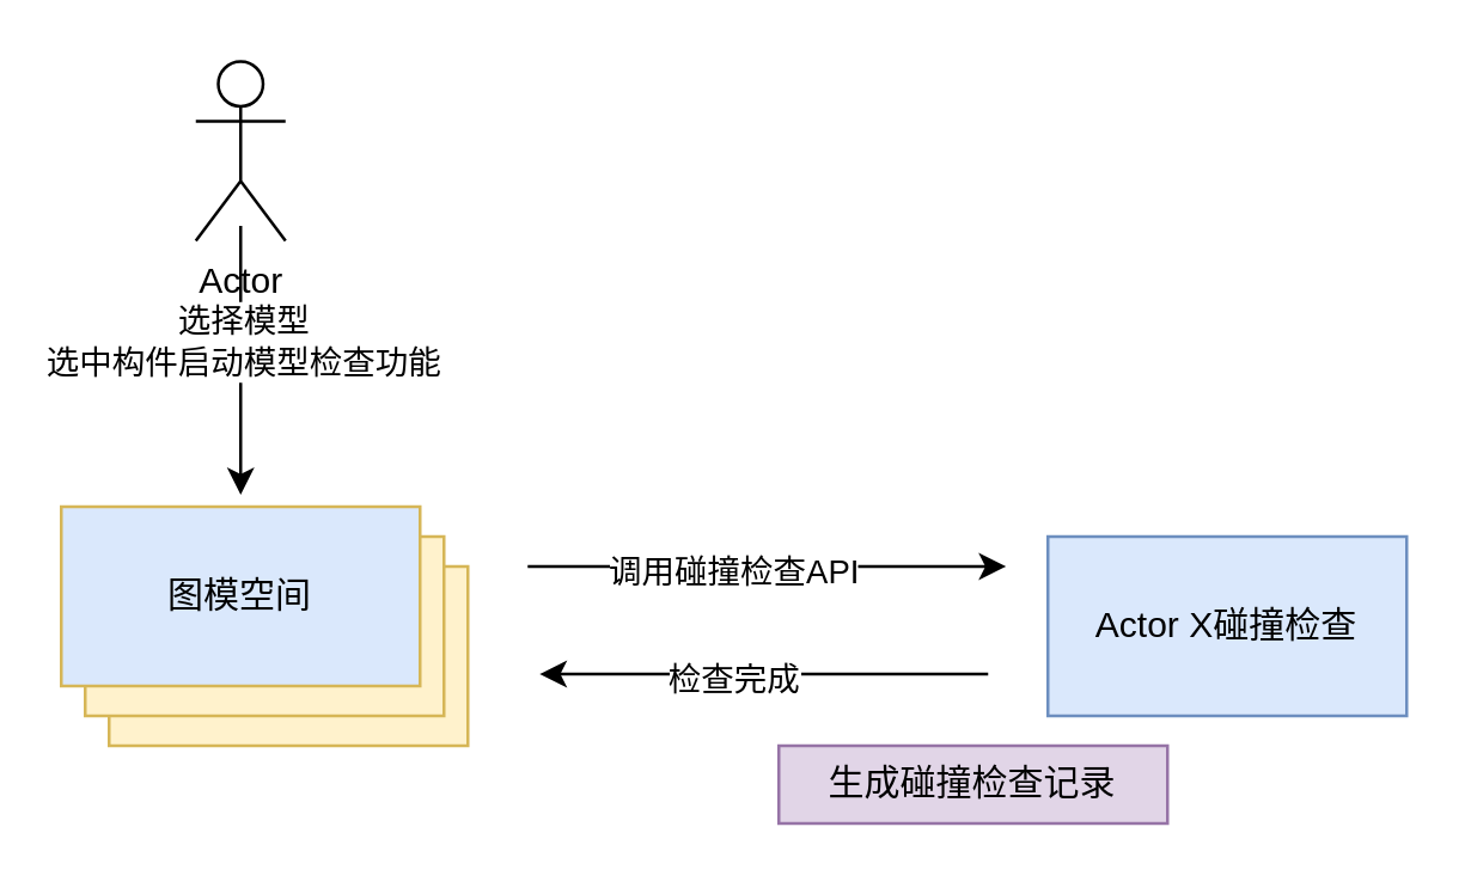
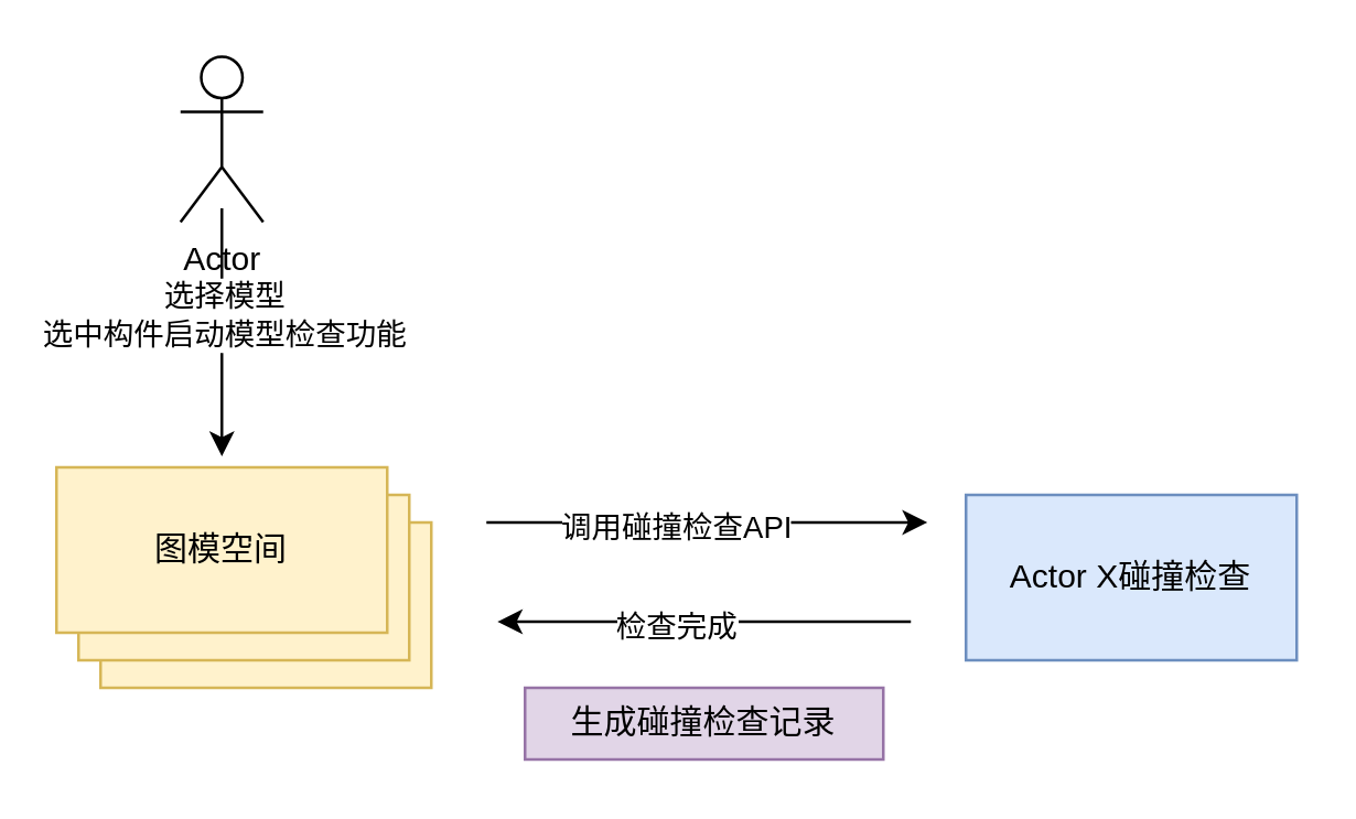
  <mxCell id="0" />
  <mxCell id="1" parent="0" />
  <mxCell id="2" value="Actor" style="shape=umlActor;verticalLabelPosition=bottom;verticalAlign=top;html=1;outlineConnect=0;" vertex="1" parent="1"><mxGeometry x="65" y="20" width="30" height="60" as="geometry" /></mxCell>
  <mxCell id="3" value="" style="rounded=0;whiteSpace=wrap;html=1;fillColor=#fff2cc;strokeColor=#d6b656;" vertex="1" parent="1"><mxGeometry x="36" y="189" width="120" height="60" as="geometry" /></mxCell>
  <mxCell id="4" value="" style="rounded=0;whiteSpace=wrap;html=1;fillColor=#fff2cc;strokeColor=#d6b656;" vertex="1" parent="1"><mxGeometry x="28" y="179" width="120" height="60" as="geometry" /></mxCell>
- <mxCell id="5" value="图模空间" style="rounded=0;whiteSpace=wrap;html=1;fillColor=#dae8fc;strokeColor=#d6b656;" vertex="1" parent="1"><mxGeometry x="20" y="169" width="120" height="60" as="geometry" /></mxCell>
+ <mxCell id="5" value="图模空间" style="rounded=0;whiteSpace=wrap;html=1;fillColor=#fff2cc;strokeColor=#d6b656;" vertex="1" parent="1"><mxGeometry x="20" y="169" width="120" height="60" as="geometry" /></mxCell>
  <mxCell id="6" value="Actor X碰撞检查" style="rounded=0;whiteSpace=wrap;html=1;fillColor=#dae8fc;strokeColor=#6c8ebf;" vertex="1" parent="1"><mxGeometry x="350" y="179" width="120" height="60" as="geometry" /></mxCell>
  <mxCell id="7" value="" style="endArrow=classic;html=1;rounded=0;" edge="1" parent="1"><mxGeometry width="50" height="50" relative="1" as="geometry"><mxPoint x="80" y="75" as="sourcePoint" /><mxPoint x="80" y="165" as="targetPoint" /></mxGeometry></mxCell>
  <mxCell id="8" value="选择模型&lt;br style=&quot;box-sizing: border-box; -webkit-tap-highlight-color: rgba(0, 0, 0, 0); --tw-border-spacing-x: 0; --tw-border-spacing-y: 0; --tw-translate-x: 0; --tw-translate-y: 0; --tw-rotate: 0; --tw-skew-x: 0; --tw-skew-y: 0; --tw-scale-x: 1; --tw-scale-y: 1; --tw-pan-x: ; --tw-pan-y: ; --tw-pinch-zoom: ; --tw-scroll-snap-strictness: proximity; --tw-gradient-from-position: ; --tw-gradient-via-position: ; --tw-gradient-to-position: ; --tw-ordinal: ; --tw-slashed-zero: ; --tw-numeric-figure: ; --tw-numeric-spacing: ; --tw-numeric-fraction: ; --tw-ring-inset: ; --tw-ring-offset-width: 0px; --tw-ring-offset-color: #fff; --tw-ring-color: rgb(59 130 246 / 0.5); --tw-ring-offset-shadow: 0 0 #0000; --tw-ring-shadow: 0 0 #0000; --tw-shadow: 0 0 #0000; --tw-shadow-colored: 0 0 #0000; --tw-blur: ; --tw-brightness: ; --tw-contrast: ; --tw-grayscale: ; --tw-hue-rotate: ; --tw-invert: ; --tw-saturate: ; --tw-sepia: ; --tw-drop-shadow: ; --tw-backdrop-blur: ; --tw-backdrop-brightness: ; --tw-backdrop-contrast: ; --tw-backdrop-grayscale: ; --tw-backdrop-hue-rotate: ; --tw-backdrop-invert: ; --tw-backdrop-opacity: ; --tw-backdrop-saturate: ; --tw-backdrop-sepia: ; --tw-contain-size: ; --tw-contain-layout: ; --tw-contain-paint: ; --tw-contain-style: ;&quot;&gt;选中构件启动模型检查功能" style="edgeLabel;html=1;align=center;verticalAlign=middle;resizable=0;points=[];" vertex="1" connectable="0" parent="7"><mxGeometry x="-0.156" relative="1" as="geometry"><mxPoint as="offset" /></mxGeometry></mxCell>
  <mxCell id="9" value="" style="endArrow=classic;html=1;rounded=0;" edge="1" parent="1"><mxGeometry width="50" height="50" relative="1" as="geometry"><mxPoint x="176" y="189" as="sourcePoint" /><mxPoint x="336" y="189" as="targetPoint" /></mxGeometry></mxCell>
  <mxCell id="10" value="调用碰撞检查API" style="edgeLabel;html=1;align=center;verticalAlign=middle;resizable=0;points=[];" vertex="1" connectable="0" parent="9"><mxGeometry x="-0.15" y="-1" relative="1" as="geometry"><mxPoint as="offset" /></mxGeometry></mxCell>
  <mxCell id="11" value="" style="endArrow=classic;html=1;rounded=0;" edge="1" parent="1"><mxGeometry width="50" height="50" relative="1" as="geometry"><mxPoint x="330" y="225" as="sourcePoint" /><mxPoint x="180" y="225" as="targetPoint" /></mxGeometry></mxCell>
  <mxCell id="12" value="检查完成" style="edgeLabel;html=1;align=center;verticalAlign=middle;resizable=0;points=[];" vertex="1" connectable="0" parent="11"><mxGeometry x="0.147" y="1" relative="1" as="geometry"><mxPoint as="offset" /></mxGeometry></mxCell>
- <mxCell id="13" value="生成碰撞检查记录" style="rounded=0;whiteSpace=wrap;html=1;fillColor=#e1d5e7;strokeColor=#9673a6;" vertex="1" parent="1"><mxGeometry x="260" y="249" width="130" height="26" as="geometry" /></mxCell>
+ <mxCell id="13" value="生成碰撞检查记录" style="rounded=0;whiteSpace=wrap;html=1;fillColor=#e1d5e7;strokeColor=#9673a6;" vertex="1" parent="1"><mxGeometry x="190" y="249" width="130" height="26" as="geometry" /></mxCell>
